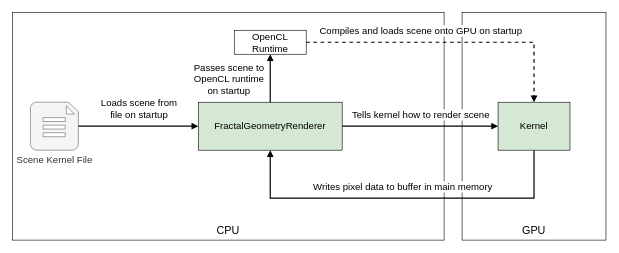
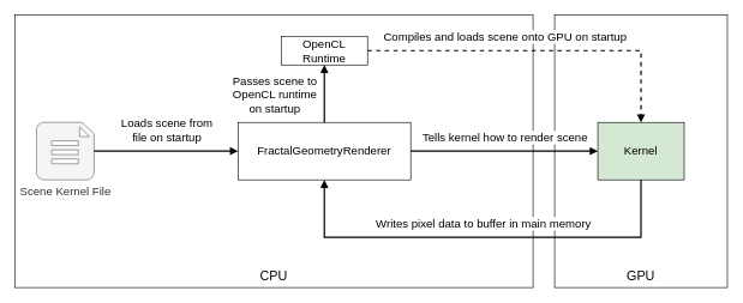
  <mxCell id="0" />
  <mxCell id="1" parent="0" />
  <mxCell id="2" value="" style="rounded=0;whiteSpace=wrap;html=1;fontSize=16;fillColor=none;" vertex="1" parent="1"><mxGeometry x="770" y="20" width="240" height="380" as="geometry" /></mxCell>
  <mxCell id="3" value="" style="rounded=0;whiteSpace=wrap;html=1;fontSize=16;fillColor=none;" vertex="1" parent="1"><mxGeometry x="20" y="20" width="720" height="380" as="geometry" /></mxCell>
  <mxCell id="4" value="Scene Kernel File" style="verticalLabelPosition=bottom;html=1;verticalAlign=top;align=center;strokeColor=#666666;fillColor=#f5f5f5;shape=mxgraph.azure.file_2;pointerEvents=1;fontColor=#333333;fontSize=16;" vertex="1" parent="1"><mxGeometry x="50" y="170" width="80" height="80" as="geometry" /></mxCell>
  <mxCell id="5" value="OpenCL Runtime" style="rounded=0;whiteSpace=wrap;html=1;fontSize=16;" vertex="1" parent="1"><mxGeometry x="390" y="50" width="120" height="40" as="geometry" /></mxCell>
- <mxCell id="6" value="FractalGeometryRenderer" style="rounded=0;whiteSpace=wrap;html=1;fontSize=16;fillColor=#d5e8d4;" vertex="1" parent="1"><mxGeometry x="330" y="170" width="240" height="80" as="geometry" /></mxCell>
+ <mxCell id="6" value="FractalGeometryRenderer" style="rounded=0;whiteSpace=wrap;html=1;fontSize=16;" vertex="1" parent="1"><mxGeometry x="330" y="170" width="240" height="80" as="geometry" /></mxCell>
  <mxCell id="7" value="" style="endArrow=block;html=1;rounded=0;fontSize=16;strokeWidth=2;endFill=1;exitX=1;exitY=0.5;exitDx=0;exitDy=0;exitPerimeter=0;" edge="1" parent="1" source="4" target="6"><mxGeometry width="50" height="50" relative="1" as="geometry"><mxPoint x="160" y="230" as="sourcePoint" /><mxPoint x="650" y="120" as="targetPoint" /></mxGeometry></mxCell>
  <mxCell id="8" value="Loads scene from &lt;br&gt;file on startup" style="edgeLabel;html=1;align=center;verticalAlign=middle;resizable=0;points=[];fontSize=16;" vertex="1" connectable="0" parent="7"><mxGeometry x="-0.331" y="1" relative="1" as="geometry"><mxPoint x="33" y="-29" as="offset" /></mxGeometry></mxCell>
  <mxCell id="9" value="" style="endArrow=block;html=1;rounded=0;fontSize=16;strokeWidth=2;endFill=1;" edge="1" parent="1" source="6" target="5"><mxGeometry width="50" height="50" relative="1" as="geometry"><mxPoint x="620" y="220" as="sourcePoint" /><mxPoint x="620" y="270" as="targetPoint" /></mxGeometry></mxCell>
  <mxCell id="10" value="Passes scene to &lt;br&gt;OpenCL runtime&lt;br&gt;on startup" style="edgeLabel;html=1;align=center;verticalAlign=middle;resizable=0;points=[];fontSize=16;" vertex="1" connectable="0" parent="9"><mxGeometry x="-0.175" y="1" relative="1" as="geometry"><mxPoint x="-69" y="-7" as="offset" /></mxGeometry></mxCell>
  <mxCell id="11" value="" style="endArrow=block;html=1;rounded=0;fontSize=16;strokeWidth=2;endFill=1;" edge="1" parent="1" source="6" target="15"><mxGeometry width="50" height="50" relative="1" as="geometry"><mxPoint x="470" y="290" as="sourcePoint" /><mxPoint x="470" y="340" as="targetPoint" /><Array as="points" /></mxGeometry></mxCell>
  <mxCell id="12" value="Tells kernel&amp;nbsp;how to render scene" style="edgeLabel;html=1;align=center;verticalAlign=middle;resizable=0;points=[];fontSize=16;" vertex="1" connectable="0" parent="11"><mxGeometry x="-0.17" y="2" relative="1" as="geometry"><mxPoint x="22" y="-18" as="offset" /></mxGeometry></mxCell>
  <mxCell id="13" value="" style="endArrow=block;html=1;rounded=0;fontSize=16;strokeWidth=2;endFill=1;dashed=1;" edge="1" parent="1" source="5" target="15"><mxGeometry width="50" height="50" relative="1" as="geometry"><mxPoint x="950" y="220" as="sourcePoint" /><mxPoint x="970" y="210" as="targetPoint" /><Array as="points"><mxPoint x="890" y="70" /></Array></mxGeometry></mxCell>
  <mxCell id="14" value="Compiles and loads scene onto GPU on startup" style="edgeLabel;html=1;align=center;verticalAlign=middle;resizable=0;points=[];fontSize=16;" vertex="1" connectable="0" parent="13"><mxGeometry x="-0.126" y="-1" relative="1" as="geometry"><mxPoint x="-20" y="-21" as="offset" /></mxGeometry></mxCell>
  <mxCell id="15" value="Kernel" style="rounded=0;whiteSpace=wrap;html=1;fontSize=16;fillColor=#d5e8d4;" vertex="1" parent="1"><mxGeometry x="830" y="170" width="120" height="80" as="geometry" /></mxCell>
  <mxCell id="16" value="" style="endArrow=block;html=1;rounded=0;fontSize=16;strokeWidth=2;endFill=1;" edge="1" parent="1" source="15" target="6"><mxGeometry width="50" height="50" relative="1" as="geometry"><mxPoint x="450" y="500" as="sourcePoint" /><mxPoint x="460" y="310" as="targetPoint" /><Array as="points"><mxPoint x="890" y="330" /><mxPoint x="450" y="330" /></Array></mxGeometry></mxCell>
  <mxCell id="17" value="Writes pixel data to buffer in main memory" style="edgeLabel;html=1;align=center;verticalAlign=middle;resizable=0;points=[];fontSize=16;" vertex="1" connectable="0" parent="16"><mxGeometry x="-0.17" y="2" relative="1" as="geometry"><mxPoint x="-51" y="-22" as="offset" /></mxGeometry></mxCell>
  <mxCell id="18" value="&lt;font style=&quot;font-size: 18px&quot;&gt;CPU&lt;/font&gt;" style="text;html=1;strokeColor=none;fillColor=none;align=center;verticalAlign=middle;whiteSpace=wrap;rounded=0;fontSize=16;" vertex="1" parent="1"><mxGeometry x="350" y="370" width="60" height="30" as="geometry" /></mxCell>
  <mxCell id="19" value="&lt;font style=&quot;font-size: 18px&quot;&gt;GPU&lt;/font&gt;" style="text;html=1;strokeColor=none;fillColor=none;align=center;verticalAlign=middle;whiteSpace=wrap;rounded=0;fontSize=16;" vertex="1" parent="1"><mxGeometry x="860" y="370" width="60" height="30" as="geometry" /></mxCell>
